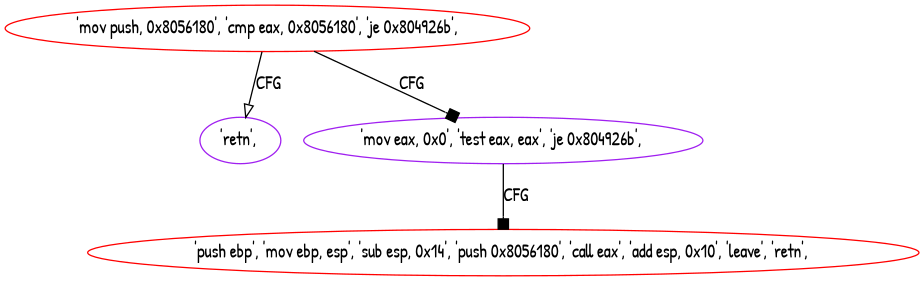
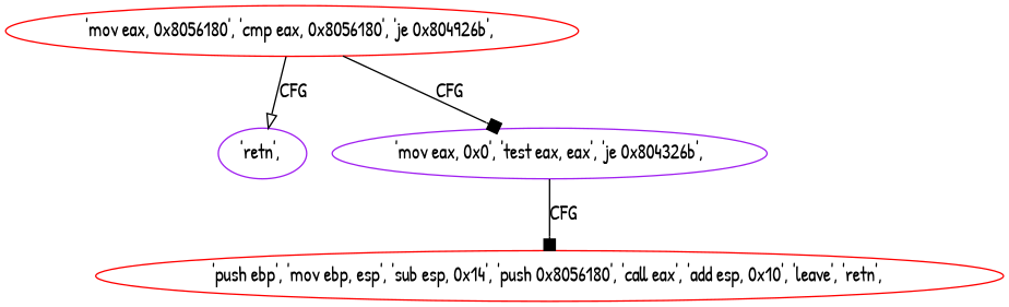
  digraph {
    fontname="Patrick Hand"
    node [color=red fontname="Patrick Hand"]
    edge [arrowhead=box fontname="Patrick Hand"]
-   n1 [label="'mov push, 0x8056180', 'cmp eax, 0x8056180', 'je 0x804926b',"]
+   n1 [label="'mov eax, 0x8056180', 'cmp eax, 0x8056180', 'je 0x804926b', "]
    n2 [color=purple label="'retn', "]
-   n3 [color=purple label="'mov eax, 0x0', 'test eax, eax', 'je 0x804926b', "]
+   n3 [color=purple label="'mov eax, 0x0', 'test eax, eax', 'je 0x804326b',"]
    n4 [label="'push ebp', 'mov ebp, esp', 'sub esp, 0x14', 'push 0x8056180', 'call eax', 'add esp, 0x10', 'leave', 'retn', "]
    n1 -> n2 [arrowhead=onormal label=CFG]
    n1 -> n3 [label=CFG]
    n3 -> n4 [label=CFG]
  }
